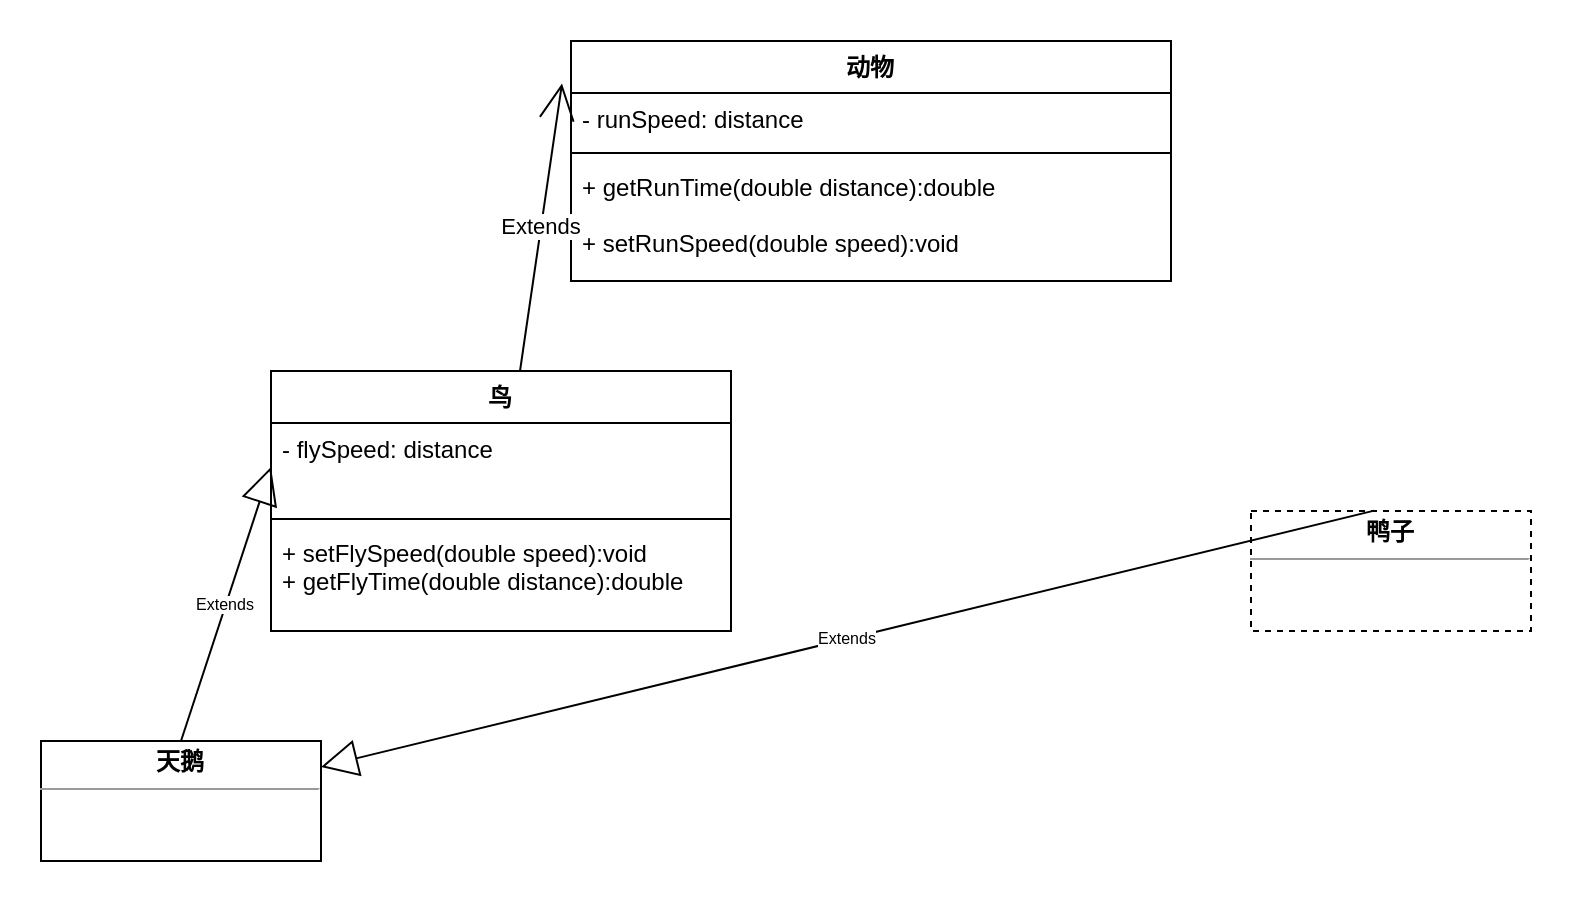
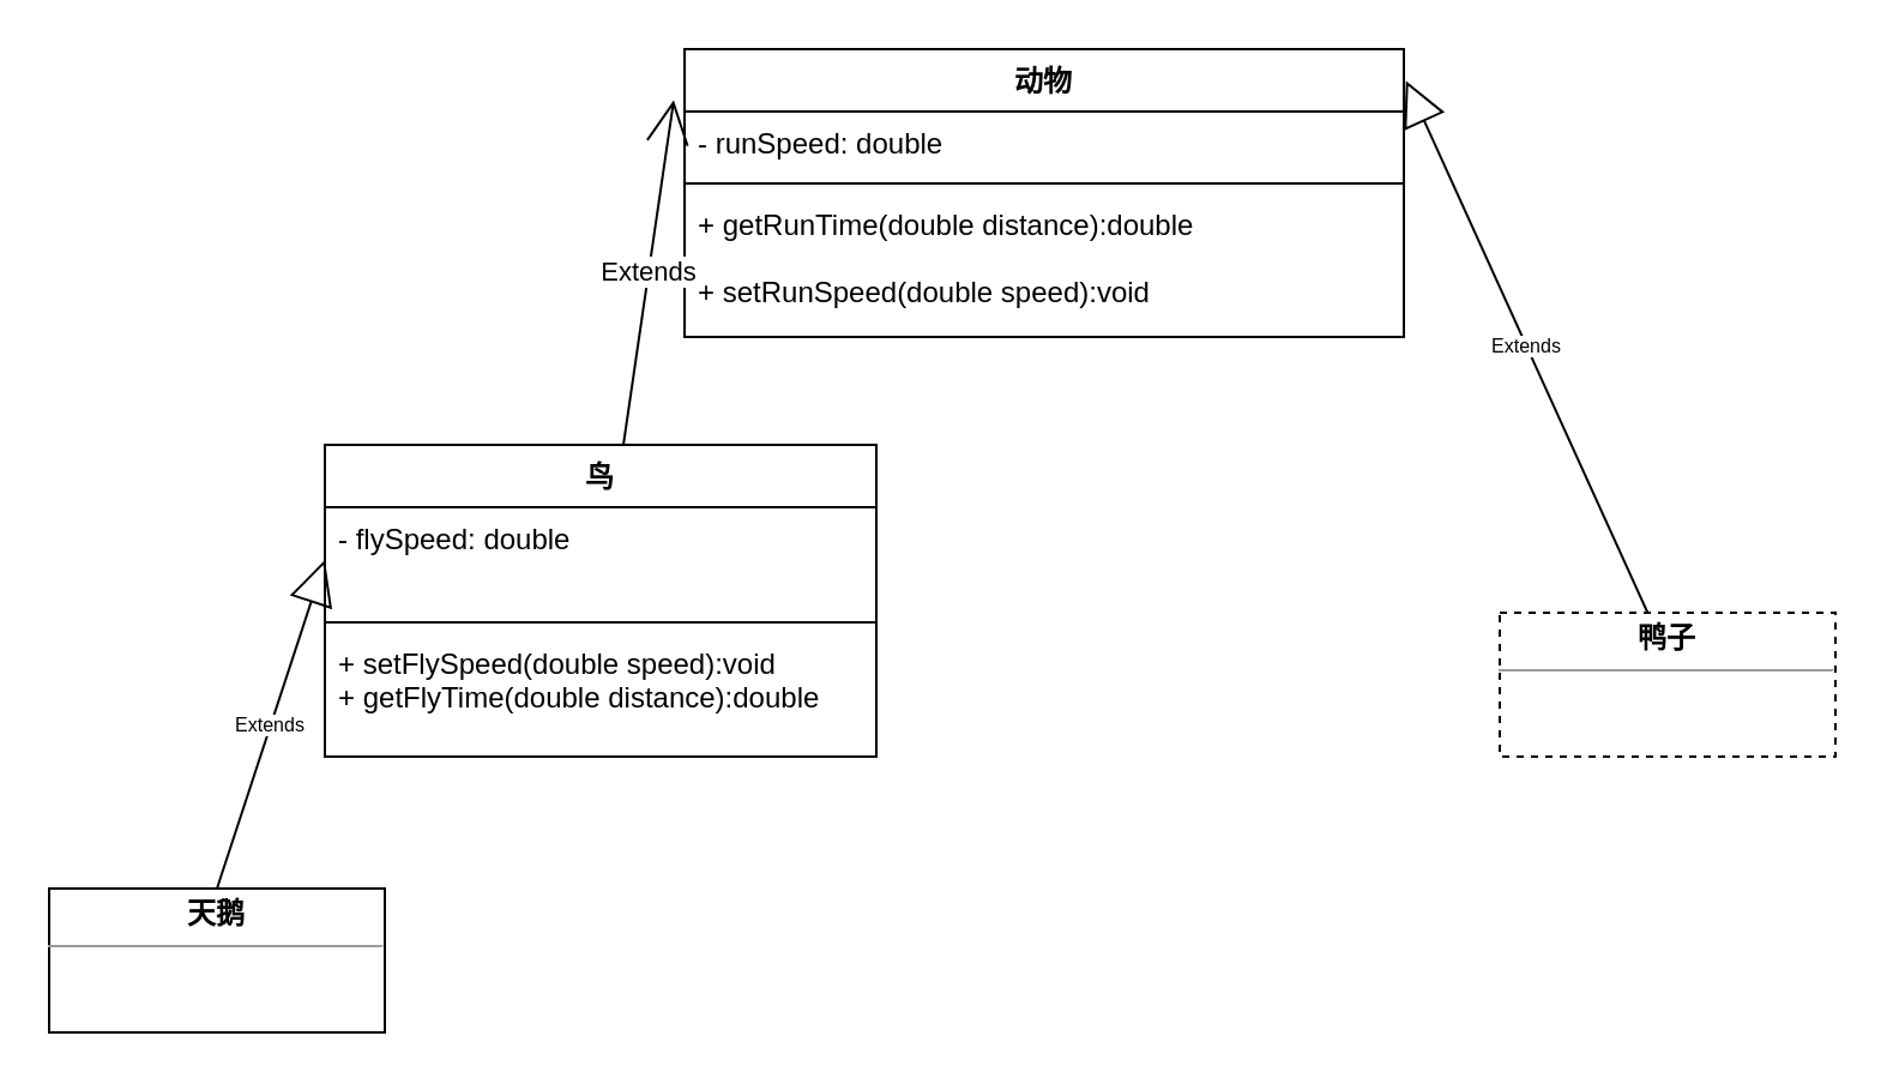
  <mxCell id="0" />
  <mxCell id="1" parent="0" />
  <mxCell id="2" value="鸟" style="swimlane;fontStyle=1;align=center;verticalAlign=top;childLayout=stackLayout;horizontal=1;startSize=26;horizontalStack=0;resizeParent=1;resizeParentMax=0;resizeLast=0;collapsible=1;marginBottom=0;" parent="1" vertex="1"><mxGeometry x="135" y="185" width="230" height="130" as="geometry" /></mxCell>
- <mxCell id="3" value="- flySpeed: distance" style="text;strokeColor=none;fillColor=none;align=left;verticalAlign=top;spacingLeft=4;spacingRight=4;overflow=hidden;rotatable=0;points=[[0,0.5],[1,0.5]];portConstraint=eastwest;" parent="2" vertex="1"><mxGeometry y="26" width="230" height="44" as="geometry" /></mxCell>
+ <mxCell id="3" value="- flySpeed: double" style="text;strokeColor=none;fillColor=none;align=left;verticalAlign=top;spacingLeft=4;spacingRight=4;overflow=hidden;rotatable=0;points=[[0,0.5],[1,0.5]];portConstraint=eastwest;" parent="2" vertex="1"><mxGeometry y="26" width="230" height="44" as="geometry" /></mxCell>
  <mxCell id="4" value="" style="line;strokeWidth=1;fillColor=none;align=left;verticalAlign=middle;spacingTop=-1;spacingLeft=3;spacingRight=3;rotatable=0;labelPosition=right;points=[];portConstraint=eastwest;strokeColor=inherit;" parent="2" vertex="1"><mxGeometry y="70" width="230" height="8" as="geometry" /></mxCell>
  <mxCell id="5" value="+ setFlySpeed(double speed):void&#10;+ getFlyTime(double distance):double&#10;" style="text;strokeColor=none;fillColor=none;align=left;verticalAlign=top;spacingLeft=4;spacingRight=4;overflow=hidden;rotatable=0;points=[[0,0.5],[1,0.5]];portConstraint=eastwest;" parent="2" vertex="1"><mxGeometry y="78" width="230" height="52" as="geometry" /></mxCell>
  <mxCell id="6" value="&lt;p style=&quot;margin:0px;margin-top:4px;text-align:center;&quot;&gt;&lt;b&gt;天鹅&lt;/b&gt;&lt;/p&gt;&lt;hr size=&quot;1&quot;&gt;&lt;div style=&quot;height:2px;&quot;&gt;&lt;/div&gt;" style="verticalAlign=top;align=left;overflow=fill;fontSize=12;fontFamily=Helvetica;html=1;" parent="1" vertex="1"><mxGeometry x="20" y="370" width="140" height="60" as="geometry" /></mxCell>
  <mxCell id="7" value="&lt;p style=&quot;margin:0px;margin-top:4px;text-align:center;&quot;&gt;&lt;b&gt;鸭子&lt;/b&gt;&lt;/p&gt;&lt;hr size=&quot;1&quot;&gt;&lt;div style=&quot;height:2px;&quot;&gt;&lt;/div&gt;" style="verticalAlign=top;align=left;overflow=fill;fontSize=12;fontFamily=Helvetica;html=1;dashed=1;" parent="1" vertex="1"><mxGeometry x="625" y="255" width="140" height="60" as="geometry" /></mxCell>
  <mxCell id="8" value="Extends" style="endArrow=block;endSize=16;endFill=0;html=1;rounded=0;fontSize=8;exitX=0.5;exitY=0;exitDx=0;exitDy=0;entryX=0;entryY=0.5;entryDx=0;entryDy=0;" parent="1" source="6" target="3" edge="1"><mxGeometry width="160" relative="1" as="geometry"><mxPoint x="55" y="480" as="sourcePoint" /><mxPoint x="215" y="480" as="targetPoint" /></mxGeometry></mxCell>
- <mxCell id="9" value="Extends" style="endArrow=block;endSize=16;endFill=0;html=1;rounded=0;fontSize=8;exitX=0.44;exitY=-0.003;exitDx=0;exitDy=0;exitPerimeter=0;" parent="1" source="7" target="6" edge="1"><mxGeometry width="160" relative="1" as="geometry"><mxPoint x="185" y="410" as="sourcePoint" /><mxPoint x="625" y="460" as="targetPoint" /></mxGeometry></mxCell>
+ <mxCell id="9" value="Extends" style="endArrow=block;endSize=16;endFill=0;html=1;rounded=0;fontSize=8;exitX=0.44;exitY=-0.003;exitDx=0;exitDy=0;exitPerimeter=0;entryX=1.003;entryY=0.11;entryDx=0;entryDy=0;entryPerimeter=0;" parent="1" source="7" target="10" edge="1"><mxGeometry width="160" relative="1" as="geometry"><mxPoint x="185" y="410" as="sourcePoint" /><mxPoint x="625" y="460" as="targetPoint" /></mxGeometry></mxCell>
  <mxCell id="10" value="动物" style="swimlane;fontStyle=1;align=center;verticalAlign=top;childLayout=stackLayout;horizontal=1;startSize=26;horizontalStack=0;resizeParent=1;resizeParentMax=0;resizeLast=0;collapsible=1;marginBottom=0;" vertex="1" parent="1"><mxGeometry x="285" y="20" width="300" height="120" as="geometry" /></mxCell>
- <mxCell id="11" value="- runSpeed: distance" style="text;strokeColor=none;fillColor=none;align=left;verticalAlign=top;spacingLeft=4;spacingRight=4;overflow=hidden;rotatable=0;points=[[0,0.5],[1,0.5]];portConstraint=eastwest;" vertex="1" parent="10"><mxGeometry y="26" width="300" height="26" as="geometry" /></mxCell>
+ <mxCell id="11" value="- runSpeed: double" style="text;strokeColor=none;fillColor=none;align=left;verticalAlign=top;spacingLeft=4;spacingRight=4;overflow=hidden;rotatable=0;points=[[0,0.5],[1,0.5]];portConstraint=eastwest;" vertex="1" parent="10"><mxGeometry y="26" width="300" height="26" as="geometry" /></mxCell>
  <mxCell id="12" value="" style="line;strokeWidth=1;fillColor=none;align=left;verticalAlign=middle;spacingTop=-1;spacingLeft=3;spacingRight=3;rotatable=0;labelPosition=right;points=[];portConstraint=eastwest;strokeColor=inherit;" vertex="1" parent="10"><mxGeometry y="52" width="300" height="8" as="geometry" /></mxCell>
  <mxCell id="13" value="+ getRunTime(double distance):double&#10;&#10;+ setRunSpeed(double speed):void" style="text;strokeColor=none;fillColor=none;align=left;verticalAlign=top;spacingLeft=4;spacingRight=4;overflow=hidden;rotatable=0;points=[[0,0.5],[1,0.5]];portConstraint=eastwest;" vertex="1" parent="10"><mxGeometry y="60" width="300" height="60" as="geometry" /></mxCell>
  <mxCell id="14" value="Extends" style="endArrow=open;endSize=16;endFill=0;html=1;rounded=0;entryX=-0.015;entryY=0.177;entryDx=0;entryDy=0;entryPerimeter=0;" edge="1" parent="1" source="2" target="10"><mxGeometry width="160" relative="1" as="geometry"><mxPoint x="-15" y="120" as="sourcePoint" /><mxPoint x="145" y="120" as="targetPoint" /></mxGeometry></mxCell>
